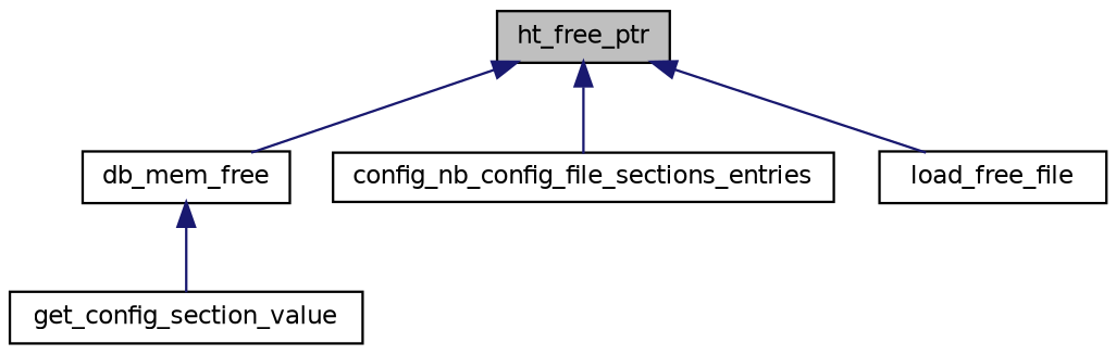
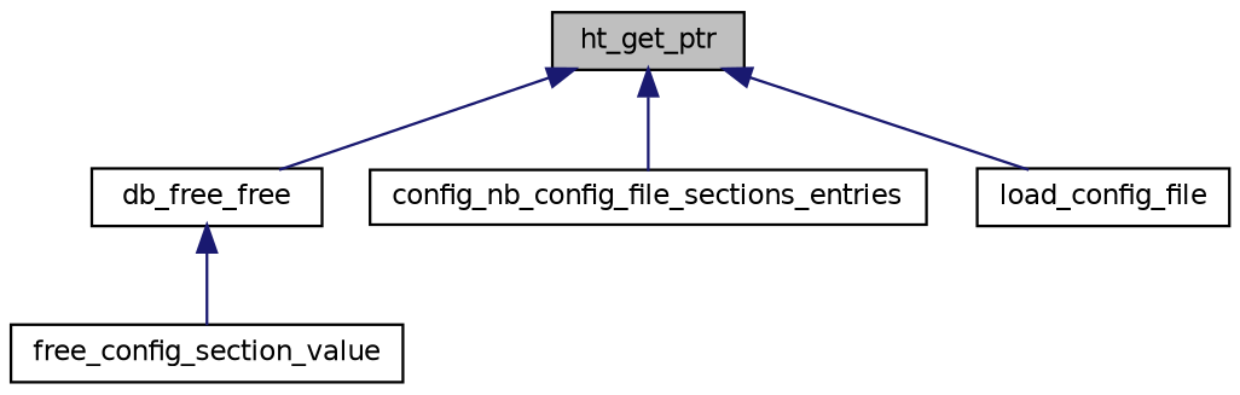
  digraph {
    rankdir=TB
    node [color=black fillcolor=white fontname=Helvetica fontsize=10 shape=record style=filled]
    edge [color=midnightblue dir=back fontname=Helvetica fontsize=10 labelfontname=Helvetica labelfontsize=10 style=solid]
-   n1 [fillcolor=grey75 fontcolor=black height=0.2 label=ht_free_ptr width=0.4]
-   n2 [height=0.2 label=db_mem_free width=0.4]
+   n1 [fillcolor=grey75 fontcolor=black height=0.2 label=ht_get_ptr width=0.4]
+   n2 [height=0.2 label=db_free_free width=0.4]
    n3 [height=0.2 label=config_nb_config_file_sections_entries width=0.4]
-   n4 [height=0.2 label=load_free_file width=0.4]
-   n5 [height=0.2 label=get_config_section_value width=0.4]
+   n4 [height=0.2 label=load_config_file width=0.4]
+   n5 [height=0.2 label=free_config_section_value width=0.4]
    n1 -> n2
    n1 -> n3
    n1 -> n4
    n2 -> n5
  }
